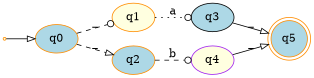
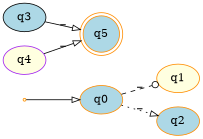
  digraph {
    rankdir=LR
    node [color=darkorange fillcolor=lightblue style=filled]
    edge [arrowhead=onormal style=solid]
    inic [fillcolor=lightyellow shape=point]
    q0
    q1 [fillcolor=lightyellow]
    q2
    q3 [color=black]
    q4 [color=purple fillcolor=lightyellow]
    q5 [shape=doublecircle]
    inic -> q0
    q0 -> q1 [arrowhead=odot label=_ style=dashed]
-   q0 -> q2 [label=_ style=dashed]
-   q1 -> q3 [arrowhead=odot label=a style=dotted]
-   q2 -> q4 [arrowhead=odot label=b style=dashed]
+   q0 -> q2 [label=_ style=dotted]
    q3 -> q5 [label=_]
    q4 -> q5 [label=_]
  }
